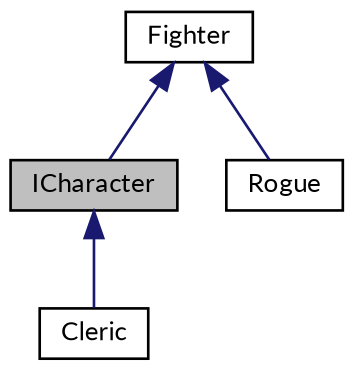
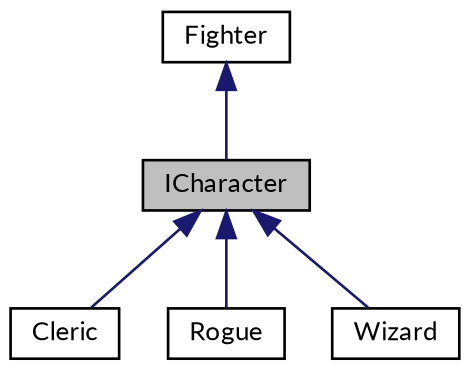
  digraph {
    fontname=Lato
    node [color=black fillcolor=white fontname=Lato fontsize=10 shape=record style=filled]
    edge [color=midnightblue dir=back fontname=Lato fontsize=10 labelfontname=Helvetica labelfontsize=10 style=solid]
    n1 [fillcolor=grey75 fontcolor=black height=0.2 label=ICharacter width=0.4]
    n2 [height=0.2 label=Cleric width=0.4]
    n3 [height=0.2 label=Rogue width=0.4]
+   n4 [height=0.2 label=Wizard width=0.4]
    n5 [height=0.2 label=Fighter width=0.4]
    n1 -> n2
-   n5 -> n3
+   n1 -> n3
+   n1 -> n4
    n5 -> n1
  }
